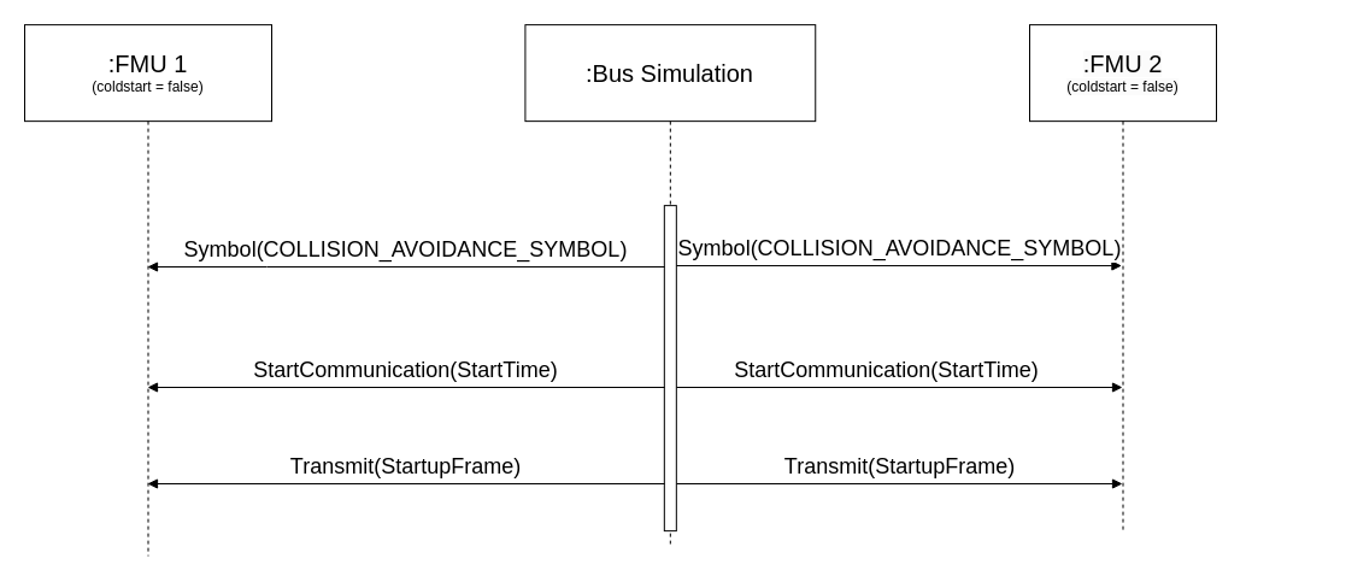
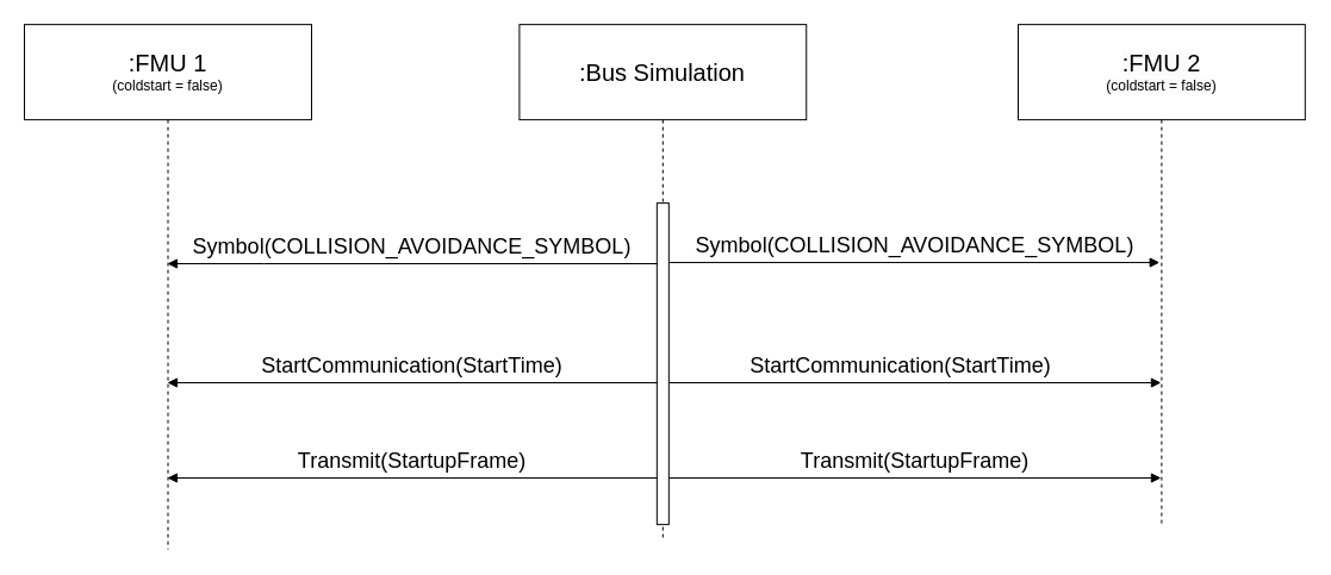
  <mxCell id="0" />
  <mxCell id="1" parent="0" />
- <mxCell id="2" value="&lt;font style=&quot;&quot;&gt;&lt;span style=&quot;font-size: 20px;&quot;&gt;:FMU 1&lt;/span&gt;&lt;br&gt;&lt;font style=&quot;font-size: 12px;&quot;&gt;(coldstart = false)&lt;/font&gt;&lt;br&gt;&lt;/font&gt;" style="shape=umlLifeline;perimeter=lifelinePerimeter;whiteSpace=wrap;html=1;container=1;dropTarget=0;collapsible=0;recursiveResize=0;outlineConnect=0;portConstraint=eastwest;newEdgeStyle={&quot;curved&quot;:0,&quot;rounded&quot;:0};size=80;" parent="1" vertex="1"><mxGeometry x="20" y="20.13" width="205" height="440.87" as="geometry" /></mxCell>
- <mxCell id="3" value="&lt;span style=&quot;color: rgb(0, 0, 0); font-family: Helvetica; font-size: 20px; font-style: normal; font-variant-ligatures: normal; font-variant-caps: normal; font-weight: 400; letter-spacing: normal; orphans: 2; text-align: center; text-indent: 0px; text-transform: none; widows: 2; word-spacing: 0px; -webkit-text-stroke-width: 0px; background-color: rgb(251, 251, 251); text-decoration-thickness: initial; text-decoration-style: initial; text-decoration-color: initial; float: none; display: inline !important;&quot;&gt;:FMU 2&lt;/span&gt;&lt;br style=&quot;border-color: var(--border-color); color: rgb(0, 0, 0); font-family: Helvetica; font-size: 20px; font-style: normal; font-variant-ligatures: normal; font-variant-caps: normal; font-weight: 400; letter-spacing: normal; orphans: 2; text-align: center; text-indent: 0px; text-transform: none; widows: 2; word-spacing: 0px; -webkit-text-stroke-width: 0px; background-color: rgb(251, 251, 251); text-decoration-thickness: initial; text-decoration-style: initial; text-decoration-color: initial;&quot;&gt;&lt;span style=&quot;color: rgb(0, 0, 0); font-family: Helvetica; font-style: normal; font-variant-ligatures: normal; font-variant-caps: normal; font-weight: 400; letter-spacing: normal; orphans: 2; text-align: center; text-indent: 0px; text-transform: none; widows: 2; word-spacing: 0px; -webkit-text-stroke-width: 0px; background-color: rgb(251, 251, 251); text-decoration-thickness: initial; text-decoration-style: initial; text-decoration-color: initial; float: none; display: inline !important;&quot;&gt;&lt;font style=&quot;font-size: 12px;&quot;&gt;(coldstart = false)&lt;/font&gt;&lt;/span&gt;" style="shape=umlLifeline;perimeter=lifelinePerimeter;whiteSpace=wrap;html=1;container=1;dropTarget=0;collapsible=0;recursiveResize=0;outlineConnect=0;portConstraint=eastwest;newEdgeStyle={&quot;curved&quot;:0,&quot;rounded&quot;:0};size=80;" parent="1" vertex="1"><mxGeometry x="854" y="20.13" width="155" height="420.87" as="geometry" /></mxCell>
+ <mxCell id="2" value="&lt;font style=&quot;&quot;&gt;&lt;span style=&quot;font-size: 20px;&quot;&gt;:FMU 1&lt;/span&gt;&lt;br&gt;&lt;font style=&quot;font-size: 12px;&quot;&gt;(coldstart = false)&lt;/font&gt;&lt;br&gt;&lt;/font&gt;" style="shape=umlLifeline;perimeter=lifelinePerimeter;whiteSpace=wrap;html=1;container=1;dropTarget=0;collapsible=0;recursiveResize=0;outlineConnect=0;portConstraint=eastwest;newEdgeStyle={&quot;curved&quot;:0,&quot;rounded&quot;:0};size=80;" parent="1" vertex="1"><mxGeometry x="20" y="20.13" width="241" height="440.87" as="geometry" /></mxCell>
+ <mxCell id="3" value="&lt;span style=&quot;color: rgb(0, 0, 0); font-family: Helvetica; font-size: 20px; font-style: normal; font-variant-ligatures: normal; font-variant-caps: normal; font-weight: 400; letter-spacing: normal; orphans: 2; text-align: center; text-indent: 0px; text-transform: none; widows: 2; word-spacing: 0px; -webkit-text-stroke-width: 0px; background-color: rgb(251, 251, 251); text-decoration-thickness: initial; text-decoration-style: initial; text-decoration-color: initial; float: none; display: inline !important;&quot;&gt;:FMU 2&lt;/span&gt;&lt;br style=&quot;border-color: var(--border-color); color: rgb(0, 0, 0); font-family: Helvetica; font-size: 20px; font-style: normal; font-variant-ligatures: normal; font-variant-caps: normal; font-weight: 400; letter-spacing: normal; orphans: 2; text-align: center; text-indent: 0px; text-transform: none; widows: 2; word-spacing: 0px; -webkit-text-stroke-width: 0px; background-color: rgb(251, 251, 251); text-decoration-thickness: initial; text-decoration-style: initial; text-decoration-color: initial;&quot;&gt;&lt;span style=&quot;color: rgb(0, 0, 0); font-family: Helvetica; font-style: normal; font-variant-ligatures: normal; font-variant-caps: normal; font-weight: 400; letter-spacing: normal; orphans: 2; text-align: center; text-indent: 0px; text-transform: none; widows: 2; word-spacing: 0px; -webkit-text-stroke-width: 0px; background-color: rgb(251, 251, 251); text-decoration-thickness: initial; text-decoration-style: initial; text-decoration-color: initial; float: none; display: inline !important;&quot;&gt;&lt;font style=&quot;font-size: 12px;&quot;&gt;(coldstart = false)&lt;/font&gt;&lt;/span&gt;" style="shape=umlLifeline;perimeter=lifelinePerimeter;whiteSpace=wrap;html=1;container=1;dropTarget=0;collapsible=0;recursiveResize=0;outlineConnect=0;portConstraint=eastwest;newEdgeStyle={&quot;curved&quot;:0,&quot;rounded&quot;:0};size=80;" parent="1" vertex="1"><mxGeometry x="854" y="20.13" width="240.83" height="420.87" as="geometry" /></mxCell>
  <mxCell id="4" value="&lt;font style=&quot;font-size: 20px;&quot;&gt;:Bus Simulation&lt;/font&gt;" style="shape=umlLifeline;perimeter=lifelinePerimeter;whiteSpace=wrap;html=1;container=1;dropTarget=0;collapsible=0;recursiveResize=0;outlineConnect=0;portConstraint=eastwest;newEdgeStyle={&quot;curved&quot;:0,&quot;rounded&quot;:0};size=80;" parent="1" vertex="1"><mxGeometry x="435.42" y="20.13" width="240.83" height="430.87" as="geometry" /></mxCell>
  <mxCell id="5" value="" style="ellipse;whiteSpace=wrap;html=1;align=center;aspect=fixed;fillColor=none;strokeColor=none;resizable=0;perimeter=centerPerimeter;rotatable=0;allowArrows=0;points=[];outlineConnect=1;" parent="4" vertex="1"><mxGeometry x="180.46" y="280" width="10" height="10" as="geometry" /></mxCell>
  <mxCell id="6" value="" style="html=1;points=[[0,0,0,0,5],[0,1,0,0,-5],[1,0,0,0,5],[1,1,0,0,-5]];perimeter=orthogonalPerimeter;outlineConnect=0;targetShapes=umlLifeline;portConstraint=eastwest;newEdgeStyle={&quot;curved&quot;:0,&quot;rounded&quot;:0};fillColor=default;" parent="4" vertex="1"><mxGeometry x="115.41" y="150" width="10" height="270" as="geometry" /></mxCell>
  <mxCell id="7" value="&lt;font style=&quot;font-size: 18px;&quot;&gt;Symbol(COLLISION_AVOIDANCE_SYMBOL)&lt;/font&gt;" style="html=1;verticalAlign=bottom;endArrow=block;curved=0;rounded=0;" parent="1" target="2" edge="1"><mxGeometry width="80" relative="1" as="geometry"><mxPoint x="551" y="221" as="sourcePoint" /><mxPoint x="554.925" y="221" as="targetPoint" /><Array as="points"><mxPoint x="221" y="221" /></Array></mxGeometry></mxCell>
  <mxCell id="8" value="&lt;span style=&quot;font-size: 18px;&quot;&gt;Symbol(COLLISION_AVOIDANCE_SYMBOL)&lt;/span&gt;" style="html=1;verticalAlign=bottom;endArrow=block;curved=0;rounded=0;entryX=0.493;entryY=0.475;entryDx=0;entryDy=0;entryPerimeter=0;" parent="1" source="6" target="3" edge="1"><mxGeometry width="80" relative="1" as="geometry"><mxPoint x="571" y="221" as="sourcePoint" /><mxPoint x="951" y="221" as="targetPoint" /><mxPoint as="offset" /></mxGeometry></mxCell>
  <mxCell id="9" value="&lt;span style=&quot;font-size: 18px;&quot;&gt;StartCommunication(StartTime)&lt;/span&gt;" style="html=1;verticalAlign=bottom;endArrow=block;curved=0;rounded=0;" parent="1" target="2" edge="1"><mxGeometry width="80" relative="1" as="geometry"><mxPoint x="551" y="321" as="sourcePoint" /><mxPoint x="171" y="321" as="targetPoint" /><Array as="points" /></mxGeometry></mxCell>
  <mxCell id="10" value="&lt;span style=&quot;font-size: 18px;&quot;&gt;StartCommunication(StartTime)&lt;/span&gt;" style="html=1;verticalAlign=bottom;endArrow=block;curved=0;rounded=0;" parent="1" target="3" edge="1"><mxGeometry x="-0.062" width="80" relative="1" as="geometry"><mxPoint x="561" y="321" as="sourcePoint" /><mxPoint x="954.755" y="321" as="targetPoint" /><Array as="points" /><mxPoint as="offset" /></mxGeometry></mxCell>
  <mxCell id="11" value="&lt;span style=&quot;font-size: 18px;&quot;&gt;Transmit(StartupFrame)&lt;/span&gt;" style="html=1;verticalAlign=bottom;endArrow=block;curved=0;rounded=0;" parent="1" target="2" edge="1"><mxGeometry width="80" relative="1" as="geometry"><mxPoint x="551" y="401" as="sourcePoint" /><mxPoint x="171" y="401" as="targetPoint" /><Array as="points" /></mxGeometry></mxCell>
  <mxCell id="12" value="&lt;span style=&quot;font-size: 18px;&quot;&gt;Transmit(StartupFrame)&lt;/span&gt;" style="html=1;verticalAlign=bottom;endArrow=block;curved=0;rounded=0;startArrow=none;" parent="1" target="3" edge="1"><mxGeometry width="80" relative="1" as="geometry"><mxPoint x="561" y="401" as="sourcePoint" /><mxPoint x="951" y="401" as="targetPoint" /><Array as="points" /></mxGeometry></mxCell>
  <mxCell id="13" value="" style="html=1;verticalAlign=bottom;endArrow=none;curved=0;rounded=0;" parent="1" edge="1"><mxGeometry width="80" relative="1" as="geometry"><mxPoint x="555.84" y="401" as="sourcePoint" /><mxPoint x="555.84" y="401" as="targetPoint" /><Array as="points" /></mxGeometry></mxCell>
